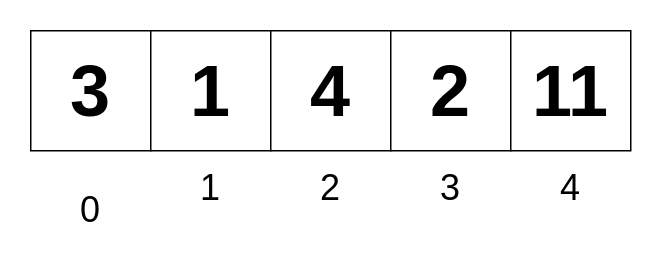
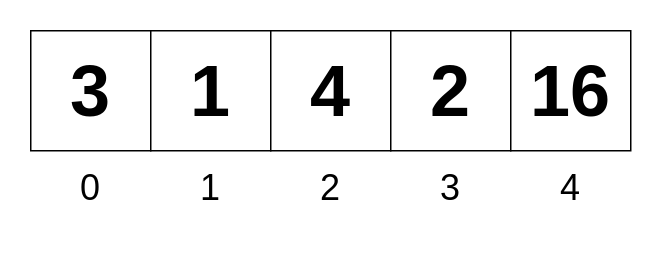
  <mxCell id="0" />
  <mxCell id="1" parent="0" />
  <mxCell id="2" value="" style="rounded=0;whiteSpace=wrap;html=1;" parent="1" vertex="1"><mxGeometry x="20" y="20" width="80" height="80" as="geometry" /></mxCell>
  <mxCell id="3" value="&lt;b&gt;&lt;font style=&quot;font-size: 48px;&quot;&gt;3&lt;/font&gt;&lt;/b&gt;" style="text;html=1;align=center;verticalAlign=middle;whiteSpace=wrap;rounded=0;" parent="1" vertex="1"><mxGeometry x="25" y="35" width="70" height="50" as="geometry" /></mxCell>
  <mxCell id="4" value="" style="rounded=0;whiteSpace=wrap;html=1;" parent="1" vertex="1"><mxGeometry x="100" y="20" width="80" height="80" as="geometry" /></mxCell>
  <mxCell id="5" value="&lt;b&gt;&lt;font style=&quot;font-size: 48px;&quot;&gt;1&lt;/font&gt;&lt;/b&gt;" style="text;html=1;align=center;verticalAlign=middle;whiteSpace=wrap;rounded=0;" parent="1" vertex="1"><mxGeometry x="105" y="35" width="70" height="50" as="geometry" /></mxCell>
  <mxCell id="6" value="" style="rounded=0;whiteSpace=wrap;html=1;" parent="1" vertex="1"><mxGeometry x="180" y="20" width="80" height="80" as="geometry" /></mxCell>
  <mxCell id="7" value="&lt;b&gt;&lt;font style=&quot;font-size: 48px;&quot;&gt;4&lt;/font&gt;&lt;/b&gt;" style="text;html=1;align=center;verticalAlign=middle;whiteSpace=wrap;rounded=0;" parent="1" vertex="1"><mxGeometry x="185" y="35" width="70" height="50" as="geometry" /></mxCell>
  <mxCell id="8" value="" style="rounded=0;whiteSpace=wrap;html=1;" parent="1" vertex="1"><mxGeometry x="260" y="20" width="80" height="80" as="geometry" /></mxCell>
  <mxCell id="9" value="&lt;b&gt;&lt;font style=&quot;font-size: 48px;&quot;&gt;2&lt;/font&gt;&lt;/b&gt;" style="text;html=1;align=center;verticalAlign=middle;whiteSpace=wrap;rounded=0;" parent="1" vertex="1"><mxGeometry x="265" y="35" width="70" height="50" as="geometry" /></mxCell>
  <mxCell id="10" value="" style="rounded=0;whiteSpace=wrap;html=1;" parent="1" vertex="1"><mxGeometry x="340" y="20" width="80" height="80" as="geometry" /></mxCell>
- <mxCell id="11" value="&lt;b&gt;&lt;font style=&quot;font-size: 48px;&quot;&gt;11&lt;/font&gt;&lt;/b&gt;" style="text;html=1;align=center;verticalAlign=middle;whiteSpace=wrap;rounded=0;" parent="1" vertex="1"><mxGeometry x="345" y="35" width="70" height="50" as="geometry" /></mxCell>
- <mxCell id="12" value="&lt;span style=&quot;font-size: 24px;&quot;&gt;0&lt;/span&gt;" style="text;html=1;align=center;verticalAlign=middle;whiteSpace=wrap;rounded=0;" vertex="1" parent="1"><mxGeometry x="25" y="115" width="70" height="50" as="geometry" /></mxCell>
+ <mxCell id="11" value="&lt;b&gt;&lt;font style=&quot;font-size: 48px;&quot;&gt;16&lt;/font&gt;&lt;/b&gt;" style="text;html=1;align=center;verticalAlign=middle;whiteSpace=wrap;rounded=0;" parent="1" vertex="1"><mxGeometry x="345" y="35" width="70" height="50" as="geometry" /></mxCell>
+ <mxCell id="12" value="&lt;span style=&quot;font-size: 24px;&quot;&gt;0&lt;/span&gt;" style="text;html=1;align=center;verticalAlign=middle;whiteSpace=wrap;rounded=0;" vertex="1" parent="1"><mxGeometry x="25" y="100" width="70" height="50" as="geometry" /></mxCell>
  <mxCell id="13" value="&lt;font style=&quot;font-size: 24px;&quot;&gt;1&lt;/font&gt;" style="text;html=1;align=center;verticalAlign=middle;whiteSpace=wrap;rounded=0;" vertex="1" parent="1"><mxGeometry x="105" y="100" width="70" height="50" as="geometry" /></mxCell>
  <mxCell id="14" value="&lt;font style=&quot;font-size: 24px;&quot;&gt;2&lt;/font&gt;" style="text;html=1;align=center;verticalAlign=middle;whiteSpace=wrap;rounded=0;" vertex="1" parent="1"><mxGeometry x="185" y="100" width="70" height="50" as="geometry" /></mxCell>
  <mxCell id="15" value="&lt;font style=&quot;font-size: 24px;&quot;&gt;3&lt;/font&gt;" style="text;html=1;align=center;verticalAlign=middle;whiteSpace=wrap;rounded=0;" vertex="1" parent="1"><mxGeometry x="265" y="100" width="70" height="50" as="geometry" /></mxCell>
  <mxCell id="16" value="&lt;font style=&quot;font-size: 24px;&quot;&gt;4&lt;/font&gt;" style="text;html=1;align=center;verticalAlign=middle;whiteSpace=wrap;rounded=0;" vertex="1" parent="1"><mxGeometry x="345" y="100" width="70" height="50" as="geometry" /></mxCell>
